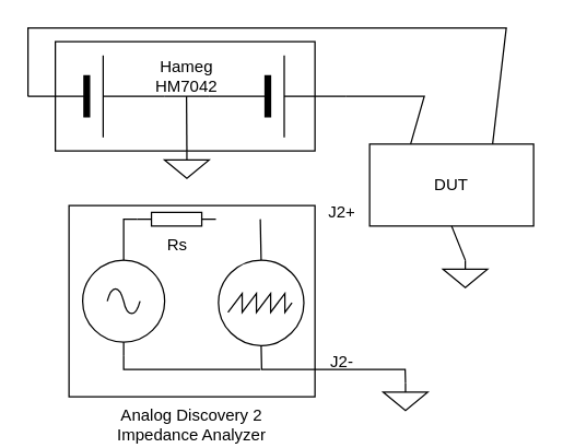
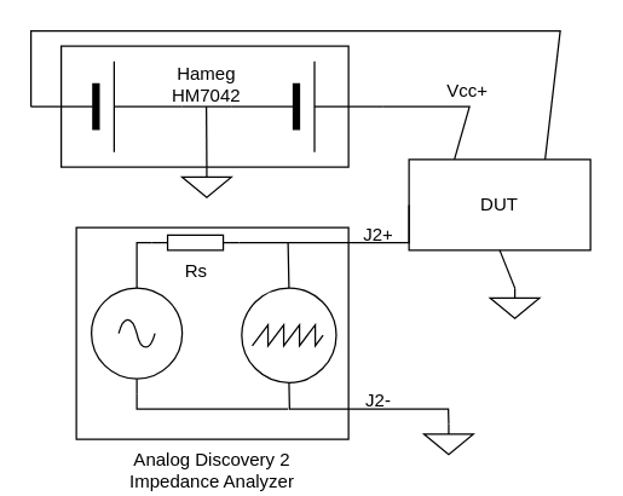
  <mxCell id="0" />
  <mxCell id="1" parent="0" />
  <mxCell id="2" value="" style="pointerEvents=1;verticalLabelPosition=middle;shadow=0;dashed=0;align=left;verticalAlign=middle;shape=mxgraph.electrical.signal_sources.source;aspect=fixed;points=[[0.5,0,0],[1,0.5,0],[0.5,1,0],[0,0.5,0]];elSignalType=ac;labelPosition=right;" parent="1" vertex="1"><mxGeometry x="60" y="190" width="60" height="60" as="geometry" /></mxCell>
  <mxCell id="3" value="DUT" style="rounded=0;whiteSpace=wrap;" parent="1" vertex="1"><mxGeometry x="270" y="105" width="120" height="60" as="geometry" /></mxCell>
  <mxCell id="4" value="" style="endArrow=none;rounded=0;exitX=0.5;exitY=0;exitDx=0;exitDy=0;exitPerimeter=0;entryX=0.5;entryY=1;entryDx=0;entryDy=0;entryPerimeter=0;" parent="1" target="2" edge="1"><mxGeometry width="50" height="50" relative="1" as="geometry"><mxPoint x="90" y="260" as="sourcePoint" /><mxPoint x="300" y="240" as="targetPoint" /></mxGeometry></mxCell>
  <mxCell id="5" value="" style="pointerEvents=1;verticalLabelPosition=bottom;shadow=0;dashed=0;align=center;verticalAlign=top;shape=mxgraph.electrical.signal_sources.signal_ground;" parent="1" vertex="1"><mxGeometry x="323.75" y="190" width="32.5" height="20" as="geometry" /></mxCell>
  <mxCell id="6" value="" style="endArrow=none;rounded=0;exitX=0.5;exitY=0;exitDx=0;exitDy=0;exitPerimeter=0;entryX=0.5;entryY=1;entryDx=0;entryDy=0;" parent="1" source="5" target="3" edge="1"><mxGeometry width="50" height="50" relative="1" as="geometry"><mxPoint x="440" y="270" as="sourcePoint" /><mxPoint x="490" y="220" as="targetPoint" /></mxGeometry></mxCell>
  <mxCell id="7" value="" style="endArrow=none;rounded=0;exitX=0.5;exitY=0;exitDx=0;exitDy=0;exitPerimeter=0;entryX=0;entryY=0.5;entryDx=0;entryDy=0;entryPerimeter=0;" parent="1" source="2" target="20" edge="1"><mxGeometry width="50" height="50" relative="1" as="geometry"><mxPoint x="510" y="270" as="sourcePoint" /><mxPoint x="120" y="150" as="targetPoint" /><Array as="points"><mxPoint x="90" y="160" /></Array></mxGeometry></mxCell>
  <mxCell id="8" value="" style="verticalLabelPosition=middle;shadow=0;dashed=0;align=left;fillColor=strokeColor;verticalAlign=middle;strokeWidth=1;shape=mxgraph.electrical.miscellaneous.monocell_battery;rotation=0;labelPosition=right;textDirection=ltr;" parent="1" vertex="1"><mxGeometry x="152.5" y="40" width="100" height="60" as="geometry" /></mxCell>
  <mxCell id="9" value="Hameg&#10;HM7042" style="text;align=center;verticalAlign=middle;rounded=0;" parent="1" vertex="1"><mxGeometry x="106.25" y="40" width="60" height="30" as="geometry" /></mxCell>
  <mxCell id="10" value="" style="verticalLabelPosition=middle;shadow=0;dashed=0;align=left;fillColor=strokeColor;verticalAlign=middle;strokeWidth=1;shape=mxgraph.electrical.miscellaneous.monocell_battery;rotation=0;labelPosition=right;textDirection=ltr;" parent="1" vertex="1"><mxGeometry x="20" y="40" width="100" height="60" as="geometry" /></mxCell>
  <mxCell id="11" value="" style="endArrow=none;html=1;rounded=0;entryX=0;entryY=0.5;entryDx=0;entryDy=0;entryPerimeter=0;exitX=1;exitY=0.5;exitDx=0;exitDy=0;exitPerimeter=0;" parent="1" source="10" target="8" edge="1"><mxGeometry width="50" height="50" relative="1" as="geometry"><mxPoint x="90" y="130" as="sourcePoint" /><mxPoint x="140" y="80" as="targetPoint" /></mxGeometry></mxCell>
  <mxCell id="12" value="" style="pointerEvents=1;verticalLabelPosition=bottom;shadow=0;dashed=0;align=center;verticalAlign=top;shape=mxgraph.electrical.signal_sources.signal_ground;" parent="1" vertex="1"><mxGeometry x="120" y="110" width="32.5" height="20" as="geometry" /></mxCell>
  <mxCell id="13" value="" style="endArrow=none;html=1;rounded=0;entryX=0.5;entryY=0;entryDx=0;entryDy=0;entryPerimeter=0;" parent="1" target="12" edge="1"><mxGeometry width="50" height="50" relative="1" as="geometry"><mxPoint x="136" y="70" as="sourcePoint" /><mxPoint x="200" y="90" as="targetPoint" /></mxGeometry></mxCell>
  <mxCell id="14" value="" style="endArrow=none;html=1;rounded=0;exitX=1;exitY=0.5;exitDx=0;exitDy=0;exitPerimeter=0;entryX=0.25;entryY=0;entryDx=0;entryDy=0;" parent="1" source="8" target="3" edge="1"><mxGeometry width="50" height="50" relative="1" as="geometry"><mxPoint x="150" y="150" as="sourcePoint" /><mxPoint x="380" y="70" as="targetPoint" /><Array as="points"><mxPoint x="310" y="70" /></Array></mxGeometry></mxCell>
  <mxCell id="15" value="" style="endArrow=none;html=1;rounded=0;entryX=0;entryY=0.5;entryDx=0;entryDy=0;entryPerimeter=0;exitX=0.75;exitY=0;exitDx=0;exitDy=0;" parent="1" source="3" target="10" edge="1"><mxGeometry width="50" height="50" relative="1" as="geometry"><mxPoint x="150" y="150" as="sourcePoint" /><mxPoint x="200" y="100" as="targetPoint" /><Array as="points"><mxPoint x="370" y="20" /><mxPoint x="20" y="20" /></Array></mxGeometry></mxCell>
+ <mxCell id="16" value="Vcc+" style="text;html=1;align=center;verticalAlign=middle;whiteSpace=wrap;rounded=0;" parent="1" vertex="1"><mxGeometry x="293.75" y="50" width="30" height="20" as="geometry" /></mxCell>
  <mxCell id="17" value="" style="perimeter=ellipsePerimeter;verticalLabelPosition=bottom;shadow=0;dashed=0;align=center;html=1;verticalAlign=top;shape=mxgraph.electrical.instruments.oscilloscope;" parent="1" vertex="1"><mxGeometry x="157.5" y="190" width="66.25" height="62.5" as="geometry" /></mxCell>
  <mxCell id="18" value="" style="rounded=0;fontColor=none;noLabel=1;fillColor=none;" parent="1" vertex="1"><mxGeometry x="40" y="30" width="190" height="80" as="geometry" /></mxCell>
  <mxCell id="19" value="&lt;span style=&quot;text-align: left; text-wrap: nowrap;&quot;&gt;Analog Discovery 2&lt;br&gt;Impedance Analyzer&lt;/span&gt;" style="rounded=0;whiteSpace=wrap;html=1;fillColor=none;labelPosition=center;verticalLabelPosition=bottom;align=center;verticalAlign=top;" parent="1" vertex="1"><mxGeometry x="50" y="150" width="180" height="140" as="geometry" /></mxCell>
  <mxCell id="20" value="Rs" style="pointerEvents=1;verticalLabelPosition=bottom;shadow=0;dashed=0;align=center;html=1;verticalAlign=top;shape=mxgraph.electrical.resistors.resistor_1;" vertex="1" parent="1"><mxGeometry x="100" y="155" width="57.5" height="10" as="geometry" /></mxCell>
+ <mxCell id="21" value="" style="endArrow=none;html=1;rounded=0;exitX=1;exitY=0.5;exitDx=0;exitDy=0;exitPerimeter=0;entryX=0;entryY=0.5;entryDx=0;entryDy=0;" edge="1" parent="1" source="20" target="3"><mxGeometry width="50" height="50" relative="1" as="geometry"><mxPoint x="220" y="240" as="sourcePoint" /><mxPoint x="270" y="190" as="targetPoint" /><Array as="points"><mxPoint x="270" y="160" /><mxPoint x="270" y="150" /></Array></mxGeometry></mxCell>
  <mxCell id="22" value="" style="endArrow=none;html=1;rounded=0;entryX=0.5;entryY=0;entryDx=0;entryDy=0;entryPerimeter=0;" edge="1" parent="1" target="17"><mxGeometry width="50" height="50" relative="1" as="geometry"><mxPoint x="190" y="160" as="sourcePoint" /><mxPoint x="260" y="210" as="targetPoint" /></mxGeometry></mxCell>
  <mxCell id="23" value="" style="pointerEvents=1;verticalLabelPosition=bottom;shadow=0;dashed=0;align=center;verticalAlign=top;shape=mxgraph.electrical.signal_sources.signal_ground;" vertex="1" parent="1"><mxGeometry x="280" y="280" width="32.5" height="20" as="geometry" /></mxCell>
  <mxCell id="24" value="" style="endArrow=none;rounded=0;exitX=0.5;exitY=0;exitDx=0;exitDy=0;exitPerimeter=0;entryX=0.5;entryY=1;entryDx=0;entryDy=0;entryPerimeter=0;" edge="1" parent="1" source="23"><mxGeometry width="50" height="50" relative="1" as="geometry"><mxPoint x="350.63" y="292.5" as="sourcePoint" /><mxPoint x="190.63" y="252.5" as="targetPoint" /><Array as="points"><mxPoint x="296" y="270" /><mxPoint x="191" y="270" /></Array></mxGeometry></mxCell>
  <mxCell id="25" value="" style="endArrow=none;html=1;rounded=0;" edge="1" parent="1"><mxGeometry width="50" height="50" relative="1" as="geometry"><mxPoint x="190" y="270" as="sourcePoint" /><mxPoint x="90" y="260" as="targetPoint" /><Array as="points"><mxPoint x="90" y="270" /></Array></mxGeometry></mxCell>
  <mxCell id="26" value="J2+" style="text;html=1;align=center;verticalAlign=middle;whiteSpace=wrap;rounded=0;" vertex="1" parent="1"><mxGeometry x="240" y="150" width="20" height="10" as="geometry" /></mxCell>
  <mxCell id="27" value="J2-" style="text;html=1;align=center;verticalAlign=middle;whiteSpace=wrap;rounded=0;" vertex="1" parent="1"><mxGeometry x="240" y="260" width="20" height="10" as="geometry" /></mxCell>
